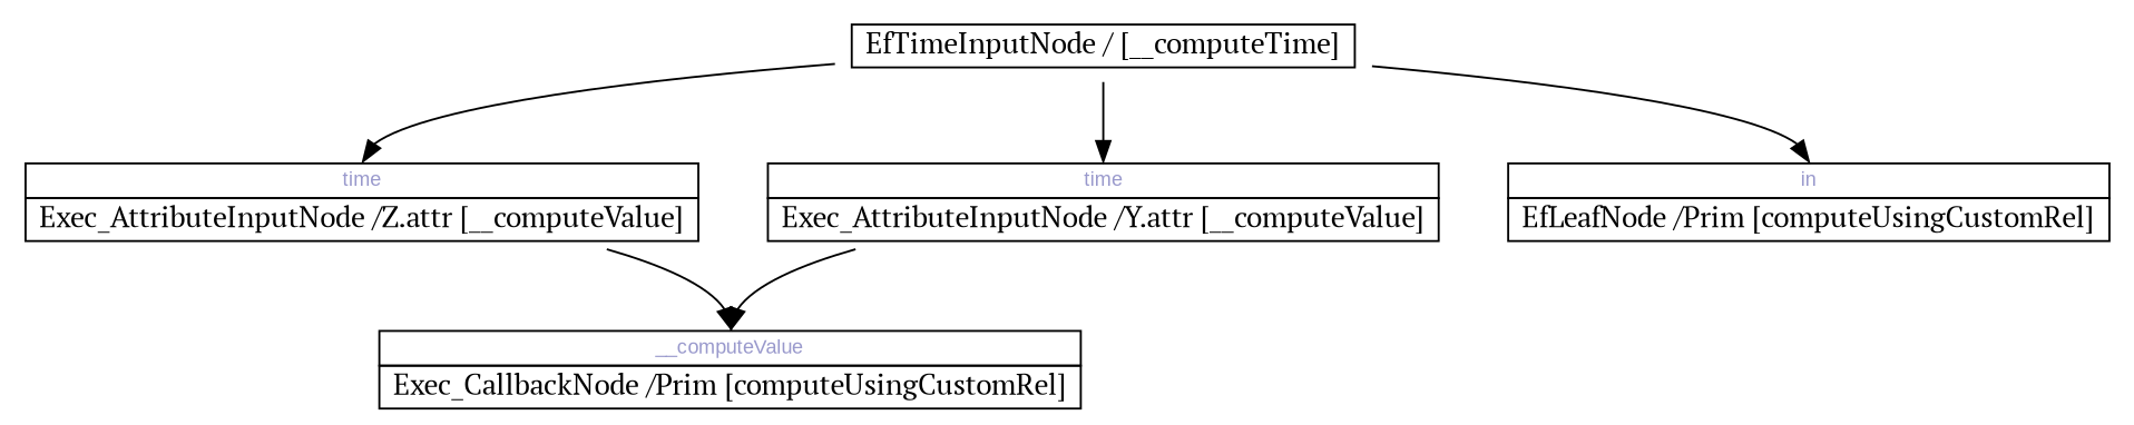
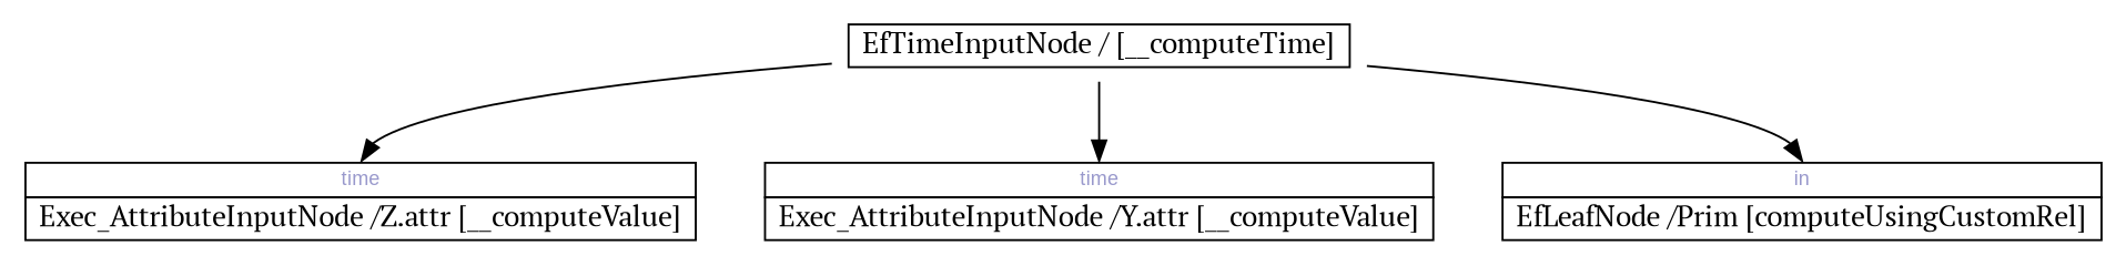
  digraph {
    fontname="PT Serif"
    rankdir=TB
    node [fontname="PT Serif" shape=plaintext]
    edge [fontname="PT Serif" headport="0x7f82365255b0:n"]
    n1 [label=< 		<TABLE BORDER="0" CELLBORDER="1" CELLSPACING="0"> 			<TR><TD COLSPAN="1"> EfTimeInputNode / [__computeTime] </TD></TR> 		</TABLE>>]
    n2 [label=< 		<TABLE BORDER="0" CELLBORDER="1" CELLSPACING="0"> 			<TR><TD PORT="0x7f82365242f0" COLSPAN="1"><FONT POINT-SIZE="10" FACE="Arial" COLOR="#9999cc">time</FONT></TD></TR> 			<TR><TD COLSPAN="1"> Exec_AttributeInputNode /Z.attr [__computeValue] </TD></TR> 		</TABLE>>]
    n3 [label=< 		<TABLE BORDER="0" CELLBORDER="1" CELLSPACING="0"> 			<TR><TD PORT="0x7f8236525400" COLSPAN="1"><FONT POINT-SIZE="10" FACE="Arial" COLOR="#9999cc">time</FONT></TD></TR> 			<TR><TD COLSPAN="1"> Exec_AttributeInputNode /Y.attr [__computeValue] </TD></TR> 		</TABLE>>]
    n4 [label=< 		<TABLE BORDER="0" CELLBORDER="1" CELLSPACING="0"> 			<TR><TD PORT="0x7f8236525b20" COLSPAN="1"><FONT POINT-SIZE="10" FACE="Arial" COLOR="#9999cc">in</FONT></TD></TR> 			<TR><TD COLSPAN="1"> EfLeafNode /Prim [computeUsingCustomRel] </TD></TR> 		</TABLE>>]
-   n5 [label=< 		<TABLE BORDER="0" CELLBORDER="1" CELLSPACING="0"> 			<TR><TD PORT="0x7f82365255b0" COLSPAN="1"><FONT POINT-SIZE="10" FACE="Arial" COLOR="#9999cc">__computeValue</FONT></TD></TR> 			<TR><TD COLSPAN="1"> Exec_CallbackNode /Prim [computeUsingCustomRel] </TD></TR> 		</TABLE>>]
    n1 -> n2 [headport="0x7f82365242f0:n"]
    n1 -> n3 [headport="0x7f8236525400:n"]
    n1 -> n4 [headport="0x7f8236525b20:n"]
-   n2 -> n5
-   n3 -> n5
  }
